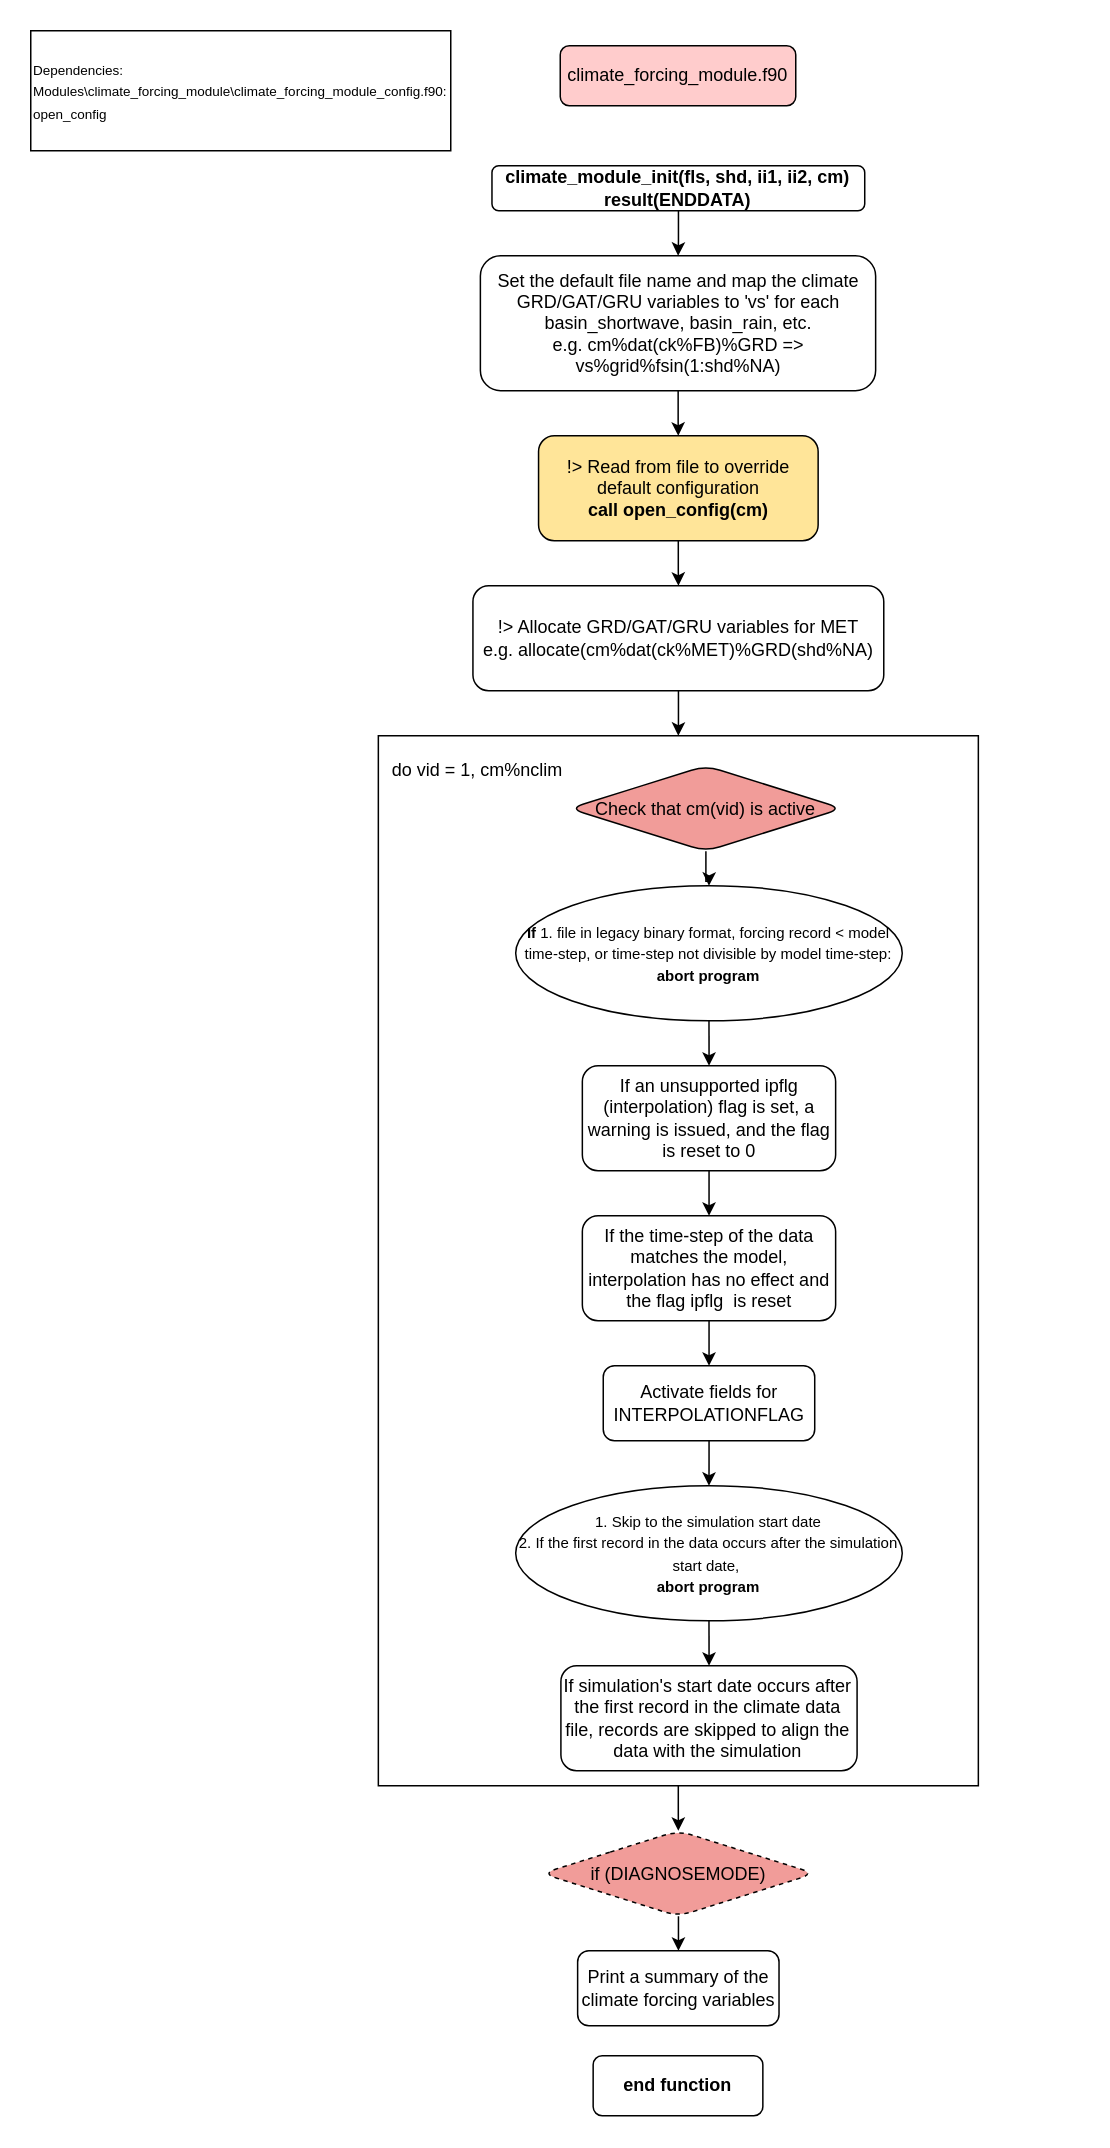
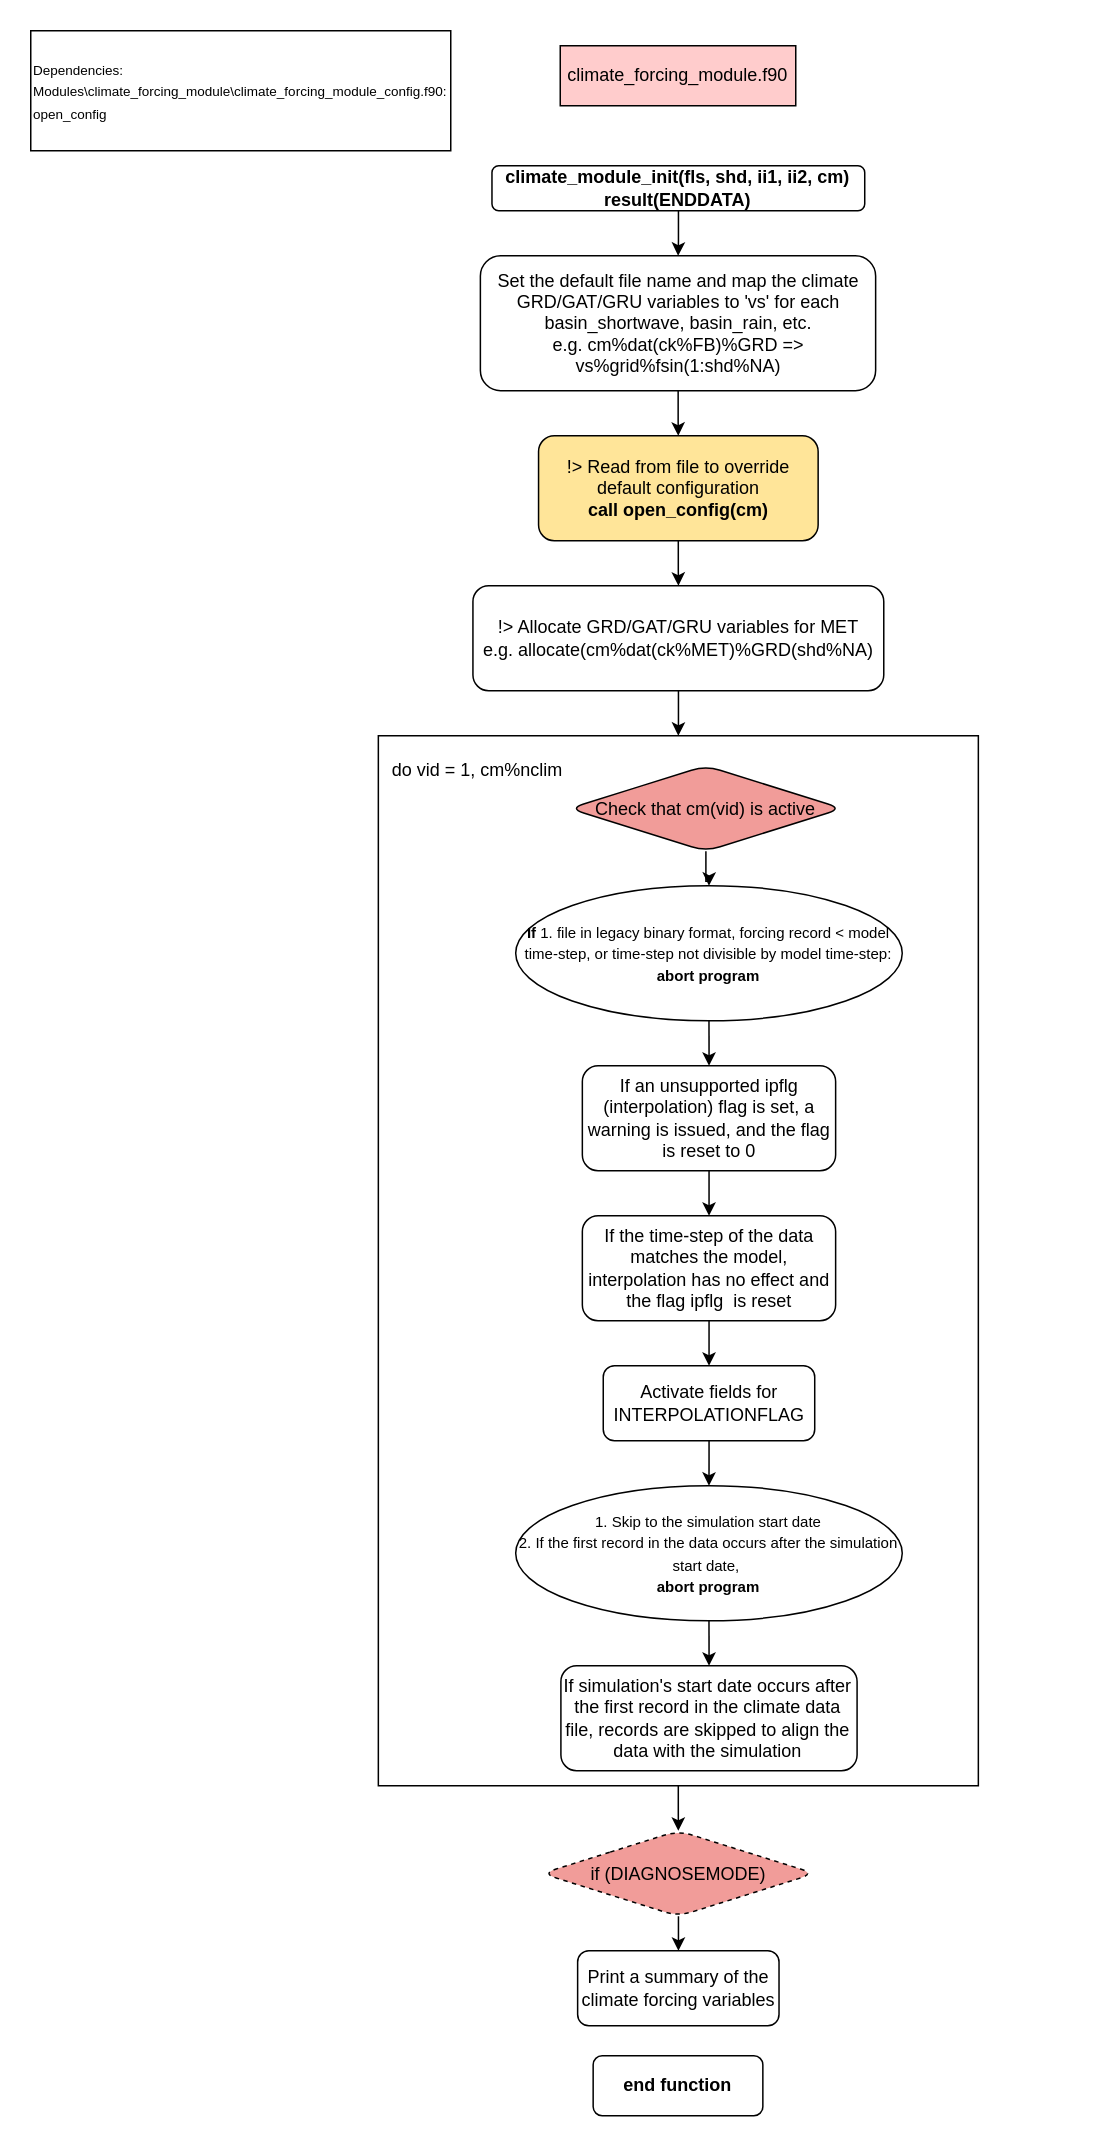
  <mxCell id="0" />
  <mxCell id="1" parent="0" />
- <mxCell id="2" value="climate_forcing_module.f90" style="rounded=1;whiteSpace=wrap;html=1;fillColor=#FFCCCC;" vertex="1" parent="1"><mxGeometry x="373" y="30" width="157" height="40" as="geometry" /></mxCell>
+ <mxCell id="2" value="climate_forcing_module.f90" style="whiteSpace=wrap;html=1;fillColor=#FFCCCC;rounded=0;" vertex="1" parent="1"><mxGeometry x="373" y="30" width="157" height="40" as="geometry" /></mxCell>
  <mxCell id="3" value="&lt;div&gt;&lt;font style=&quot;font-size: 9px;&quot;&gt;Dependencies:&lt;/font&gt;&lt;/div&gt;&lt;div&gt;&lt;font style=&quot;font-size: 9px;&quot;&gt;Modules\climate_forcing_module\climate_forcing_module_config.f90: open_config&lt;/font&gt;&lt;br&gt;&lt;/div&gt;" style="rounded=0;whiteSpace=wrap;html=1;align=left;" vertex="1" parent="1"><mxGeometry x="20" y="20" width="280" height="80" as="geometry" /></mxCell>
  <mxCell id="4" style="edgeStyle=orthogonalEdgeStyle;rounded=0;orthogonalLoop=1;jettySize=auto;html=1;" edge="1" parent="1" source="5" target="7"><mxGeometry relative="1" as="geometry" /></mxCell>
  <mxCell id="5" value="climate_module_init(fls, shd, ii1, ii2, cm) result(ENDDATA)" style="rounded=1;whiteSpace=wrap;html=1;fontStyle=1" vertex="1" parent="1"><mxGeometry x="327.48" y="110" width="248.51" height="30" as="geometry" /></mxCell>
  <mxCell id="6" value="" style="edgeStyle=orthogonalEdgeStyle;rounded=0;orthogonalLoop=1;jettySize=auto;html=1;" edge="1" parent="1" source="7" target="9"><mxGeometry relative="1" as="geometry" /></mxCell>
  <mxCell id="7" value="&lt;span style=&quot;font-weight: 400;&quot;&gt;Set the default file name and map the climate GRD/GAT/GRU variables to 'vs' for each basin_shortwave,&amp;nbsp;basin_rain, etc.&lt;/span&gt;&lt;div&gt;&lt;span style=&quot;font-weight: 400;&quot;&gt;e.g.&amp;nbsp;&lt;/span&gt;&lt;span style=&quot;background-color: initial; font-weight: 400;&quot;&gt;cm%dat(ck%FB)%GRD =&amp;gt; vs%grid%fsin(1:shd%NA)&lt;br&gt;&lt;/span&gt;&lt;/div&gt;" style="rounded=1;whiteSpace=wrap;html=1;fontStyle=1" vertex="1" parent="1"><mxGeometry x="319.75" y="170" width="263.51" height="90" as="geometry" /></mxCell>
  <mxCell id="8" value="" style="edgeStyle=orthogonalEdgeStyle;rounded=0;orthogonalLoop=1;jettySize=auto;html=1;" edge="1" parent="1" source="9" target="10"><mxGeometry relative="1" as="geometry" /></mxCell>
  <mxCell id="9" value="&lt;div&gt;&lt;span style=&quot;font-weight: normal;&quot;&gt;!&amp;gt; Read from file to override default configuration&lt;/span&gt;&lt;br&gt;&lt;/div&gt;call open_config(cm)" style="whiteSpace=wrap;html=1;rounded=1;fontStyle=1;fillColor=#FFE599;" vertex="1" parent="1"><mxGeometry x="358.54" y="290" width="186.39" height="70" as="geometry" /></mxCell>
  <mxCell id="10" value="&lt;span style=&quot;font-weight: normal;&quot;&gt;!&amp;gt; Allocate GRD/GAT/GRU variables for MET&lt;/span&gt;&lt;div&gt;&lt;span style=&quot;font-weight: normal;&quot;&gt;e.g.&amp;nbsp;allocate(cm%dat(ck%MET)%GRD(shd%NA)&lt;/span&gt;&lt;/div&gt;" style="whiteSpace=wrap;html=1;rounded=1;fontStyle=1;" vertex="1" parent="1"><mxGeometry x="314.79" y="390" width="273.89" height="70" as="geometry" /></mxCell>
  <mxCell id="11" style="edgeStyle=orthogonalEdgeStyle;rounded=0;orthogonalLoop=1;jettySize=auto;html=1;entryX=0.5;entryY=0;entryDx=0;entryDy=0;" edge="1" parent="1" source="10" target="13"><mxGeometry relative="1" as="geometry" /></mxCell>
  <mxCell id="12" value="" style="group" vertex="1" connectable="0" parent="1"><mxGeometry x="205" y="490" width="512.97" height="700" as="geometry" /></mxCell>
  <mxCell id="13" value="" style="rounded=0;whiteSpace=wrap;html=1;" vertex="1" parent="12"><mxGeometry x="46.73" width="400" height="700" as="geometry" /></mxCell>
  <mxCell id="14" value="do vid = 1, cm%nclim" style="text;html=1;align=center;verticalAlign=middle;whiteSpace=wrap;rounded=0;" vertex="1" parent="12"><mxGeometry x="42.73" y="13" width="140" height="20" as="geometry" /></mxCell>
  <mxCell id="15" value="" style="edgeStyle=orthogonalEdgeStyle;rounded=0;orthogonalLoop=1;jettySize=auto;html=1;" edge="1" parent="12" source="16" target="18"><mxGeometry relative="1" as="geometry" /></mxCell>
  <mxCell id="16" value="&lt;div&gt;Check that cm(vid) is active&lt;/div&gt;" style="rhombus;whiteSpace=wrap;html=1;rounded=1;fillColor=#F19C99;" vertex="1" parent="12"><mxGeometry x="174.06" y="20" width="181.95" height="57" as="geometry" /></mxCell>
  <mxCell id="17" value="" style="edgeStyle=orthogonalEdgeStyle;rounded=0;orthogonalLoop=1;jettySize=auto;html=1;" edge="1" parent="12" source="18" target="20"><mxGeometry relative="1" as="geometry" /></mxCell>
  <mxCell id="18" value="&lt;font style=&quot;font-size: 10px;&quot;&gt;&lt;b&gt;If&lt;/b&gt; 1. file in legacy binary format, forcing record &amp;lt; model time-step, or time-step not divisible by model time-step:&lt;/font&gt;&lt;div&gt;&lt;font style=&quot;font-size: 10px;&quot;&gt;&lt;b&gt;abort program&lt;/b&gt;&lt;/font&gt;&lt;/div&gt;" style="ellipse;whiteSpace=wrap;html=1;fillColor=#FFFFFF;rounded=1;" vertex="1" parent="12"><mxGeometry x="138.3" y="100" width="257.71" height="90" as="geometry" /></mxCell>
  <mxCell id="19" style="edgeStyle=orthogonalEdgeStyle;rounded=0;orthogonalLoop=1;jettySize=auto;html=1;" edge="1" parent="12" source="20" target="22"><mxGeometry relative="1" as="geometry" /></mxCell>
  <mxCell id="20" value="If an unsupported ipflg (interpolation) flag is set, a warning is issued, and the flag is reset to 0" style="whiteSpace=wrap;html=1;fillColor=#FFFFFF;rounded=1;" vertex="1" parent="12"><mxGeometry x="182.73" y="220" width="168.86" height="70" as="geometry" /></mxCell>
  <mxCell id="21" value="" style="edgeStyle=orthogonalEdgeStyle;rounded=0;orthogonalLoop=1;jettySize=auto;html=1;" edge="1" parent="12" source="22" target="24"><mxGeometry relative="1" as="geometry" /></mxCell>
  <mxCell id="22" value="If the time-step of the data matches the model, interpolation has no effect and the flag ipflg&amp;nbsp;&amp;nbsp;is reset" style="whiteSpace=wrap;html=1;fillColor=#FFFFFF;rounded=1;" vertex="1" parent="12"><mxGeometry x="182.73" y="320" width="168.86" height="70" as="geometry" /></mxCell>
  <mxCell id="23" value="" style="edgeStyle=orthogonalEdgeStyle;rounded=0;orthogonalLoop=1;jettySize=auto;html=1;entryX=0.5;entryY=0;entryDx=0;entryDy=0;" edge="1" parent="12" source="24" target="26"><mxGeometry relative="1" as="geometry"><mxPoint x="266.71" y="500" as="targetPoint" /></mxGeometry></mxCell>
  <mxCell id="24" value="Activate fields for INTERPOLATIONFLAG" style="whiteSpace=wrap;html=1;fillColor=#FFFFFF;rounded=1;" vertex="1" parent="12"><mxGeometry x="196.67" y="420" width="140.98" height="50" as="geometry" /></mxCell>
  <mxCell id="25" value="" style="edgeStyle=orthogonalEdgeStyle;rounded=0;orthogonalLoop=1;jettySize=auto;html=1;" edge="1" parent="12" source="26" target="27"><mxGeometry relative="1" as="geometry" /></mxCell>
  <mxCell id="26" value="&lt;div&gt;&lt;span style=&quot;font-size: 10px;&quot;&gt;1. Skip to the simulation start date&lt;/span&gt;&lt;/div&gt;&lt;div&gt;&lt;span style=&quot;font-size: 10px;&quot;&gt;2. If the first record in the data occurs after the simulation start date,&amp;nbsp;&lt;/span&gt;&lt;/div&gt;&lt;div&gt;&lt;span style=&quot;font-size: 10px;&quot;&gt;&lt;b&gt;abort program&lt;/b&gt;&lt;/span&gt;&lt;/div&gt;" style="ellipse;whiteSpace=wrap;html=1;fillColor=#FFFFFF;rounded=1;" vertex="1" parent="12"><mxGeometry x="138.3" y="500" width="257.71" height="90" as="geometry" /></mxCell>
  <mxCell id="27" value="If simulation's start date occurs after the first record in the climate data file, records are skipped to align the data with the simulation" style="whiteSpace=wrap;html=1;fillColor=#FFFFFF;rounded=1;" vertex="1" parent="12"><mxGeometry x="168.44" y="620" width="197.45" height="70" as="geometry" /></mxCell>
  <mxCell id="28" value="" style="edgeStyle=orthogonalEdgeStyle;rounded=0;orthogonalLoop=1;jettySize=auto;html=1;entryX=0.5;entryY=0;entryDx=0;entryDy=0;" edge="1" parent="1" source="13" target="30"><mxGeometry relative="1" as="geometry"><mxPoint x="451.5" y="1230" as="targetPoint" /></mxGeometry></mxCell>
  <mxCell id="29" value="" style="edgeStyle=orthogonalEdgeStyle;rounded=0;orthogonalLoop=1;jettySize=auto;html=1;" edge="1" parent="1" source="30" target="31"><mxGeometry relative="1" as="geometry" /></mxCell>
  <mxCell id="30" value="&lt;div&gt;if (DIAGNOSEMODE)&lt;/div&gt;" style="rhombus;whiteSpace=wrap;html=1;rounded=1;fillColor=#F19C99;dashed=1;" vertex="1" parent="1"><mxGeometry x="360.75" y="1220" width="181.95" height="57" as="geometry" /></mxCell>
  <mxCell id="31" value="Print a summary of the climate forcing variables" style="whiteSpace=wrap;html=1;fillColor=#FFFFFF;rounded=1;" vertex="1" parent="1"><mxGeometry x="384.59" y="1300" width="134.26" height="50" as="geometry" /></mxCell>
  <mxCell id="32" value="end function" style="whiteSpace=wrap;html=1;fillColor=#FFFFFF;rounded=1;fontStyle=1;" vertex="1" parent="1"><mxGeometry x="394.94" y="1370" width="113.13" height="40" as="geometry" /></mxCell>
